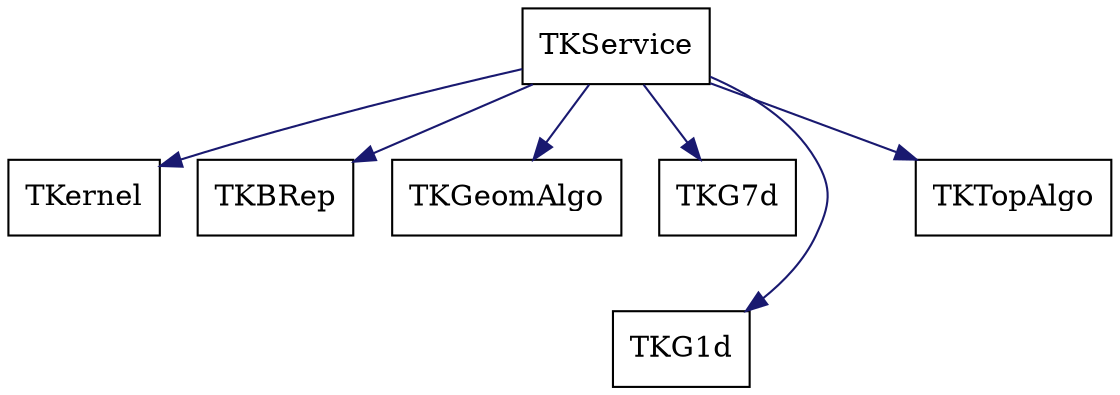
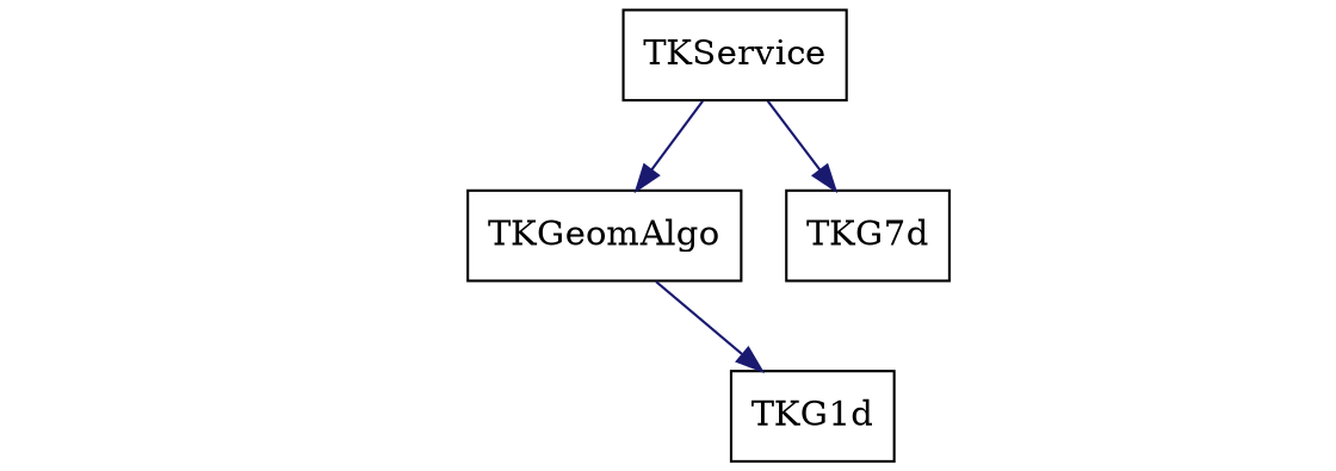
  digraph {
    aspect=1
    node [shape=box]
    edge [color=midnightblue style=solid]
    TKService
-   TKernel
-   TKBRep
    TKGeomAlgo
    n5 [label=TKG7d]
    n6 [label=TKG1d]
-   TKTopAlgo
-   TKService -> TKernel
-   TKService -> TKBRep
    TKService -> TKGeomAlgo
    TKService -> n5
-   TKService -> n6
-   TKService -> TKTopAlgo
+   TKGeomAlgo -> n6
  }
